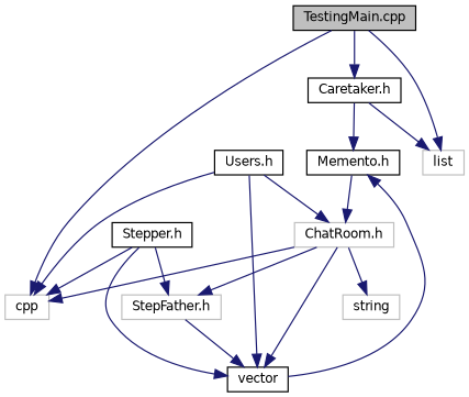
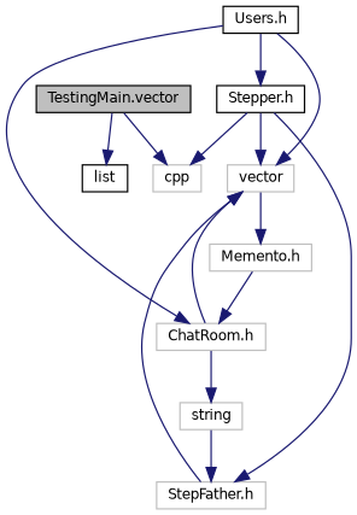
  digraph {
    node [color=grey75 fillcolor=white fontname=Helvetica fontsize=10 shape=record style=filled]
    edge [color=midnightblue fontname=Helvetica fontsize=10 labelfontname=Helvetica labelfontsize=10 style=solid]
-   n1 [color=black fillcolor=grey75 fontcolor=black height=0.2 label="TestingMain.cpp" width=0.4]
+   n1 [color=black fillcolor=grey75 fontcolor=black height=0.2 label="TestingMain.vector" width=0.4]
    n2 [height=0.2 label=cpp width=0.4]
-   n3 [color=black height=0.2 label="Caretaker.h" width=0.4]
-   n4 [height=0.2 label=list width=0.4]
+   n4 [color=black height=0.2 label=list width=0.4]
    n5 [height=0.2 label="ChatRoom.h" width=0.4]
-   n6 [color=black height=0.2 label=vector width=0.4]
+   n6 [height=0.2 label=vector width=0.4]
    n7 [height=0.2 label=string width=0.4]
    n8 [height=0.2 label="StepFather.h" width=0.4]
-   n9 [color=black height=0.2 label="Memento.h" width=0.4]
+   n9 [height=0.2 label="Memento.h" width=0.4]
    n10 [color=black height=0.2 label="Users.h" width=0.4]
    n11 [color=black height=0.2 label="Stepper.h" width=0.4]
    n1 -> n2
-   n1 -> n3
    n1 -> n4
-   n3 -> n4
-   n3 -> n9
-   n5 -> n2
    n5 -> n6
    n5 -> n7
-   n5 -> n8
+   n7 -> n8
    n6 -> n9
    n8 -> n6
    n9 -> n5
-   n10 -> n2
+   n10 -> n11
    n10 -> n5
    n10 -> n6
    n11 -> n2
    n11 -> n6
    n11 -> n8
  }
